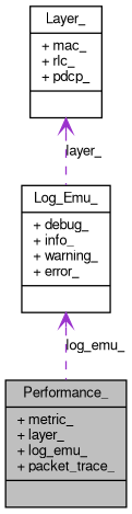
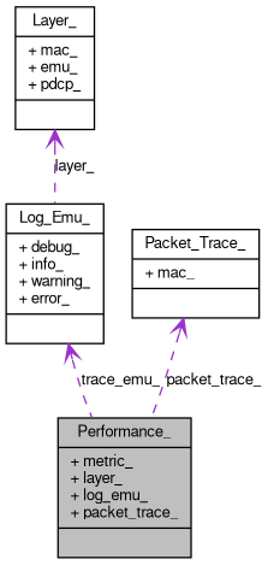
  digraph {
    node [color=black fillcolor=white fontname=FreeSans fontsize=10 shape=record style=filled]
    edge [arrowtail=open color=darkorchid3 dir=back fontname=FreeSans fontsize=10 labelfontname=FreeSans labelfontsize=10 style=dashed]
    n1 [fillcolor=grey75 fontcolor=black height=0.2 label="{Performance_\n|+ metric_\l+ layer_\l+ log_emu_\l+ packet_trace_\l|}" width=0.4]
    n2 [height=0.2 label="{Log_Emu_\n|+ debug_\l+ info_\l+ warning_\l+ error_\l|}" width=0.4]
-   n4 [height=0.2 label="{Layer_\n|+ mac_\l+ rlc_\l+ pdcp_\l|}" width=0.4]
-   n2 -> n1 [label=log_emu_]
+   n3 [height=0.2 label="{Packet_Trace_\n|+ mac_\l|}" width=0.4]
+   n4 [height=0.2 label="{Layer_\n|+ mac_\l+ emu_\l+ pdcp_\l|}" width=0.4]
+   n2 -> n1 [label=trace_emu_]
+   n3 -> n1 [label=packet_trace_]
    n4 -> n2 [label=layer_]
  }
